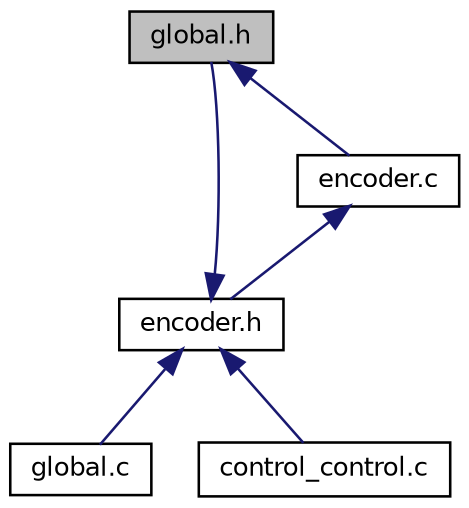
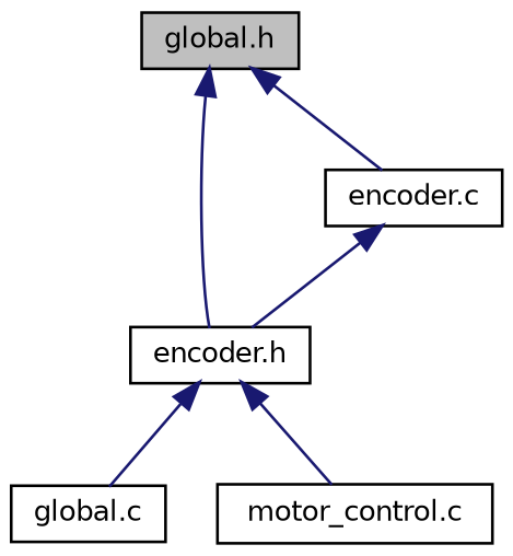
  digraph {
    node [color=black fillcolor=white fontname=Helvetica fontsize=10 shape=record style=filled]
    edge [color=midnightblue dir=back fontname=Helvetica fontsize=10 labelfontname=Helvetica labelfontsize=10 style=solid]
    n1 [fillcolor=grey75 fontcolor=black height=0.2 label="global.h" width=0.4]
    n2 [height=0.2 label="encoder.h" width=0.4]
    n3 [height=0.2 label="encoder.c" width=0.4]
    n4 [height=0.2 label="global.c" width=0.4]
-   n5 [height=0.2 label="control_control.c" width=0.4]
-   n2 -> n1
+   n5 [height=0.2 label="motor_control.c" width=0.4]
+   n1 -> n2
    n1 -> n3
    n2 -> n4
    n2 -> n5
    n3 -> n2
  }
